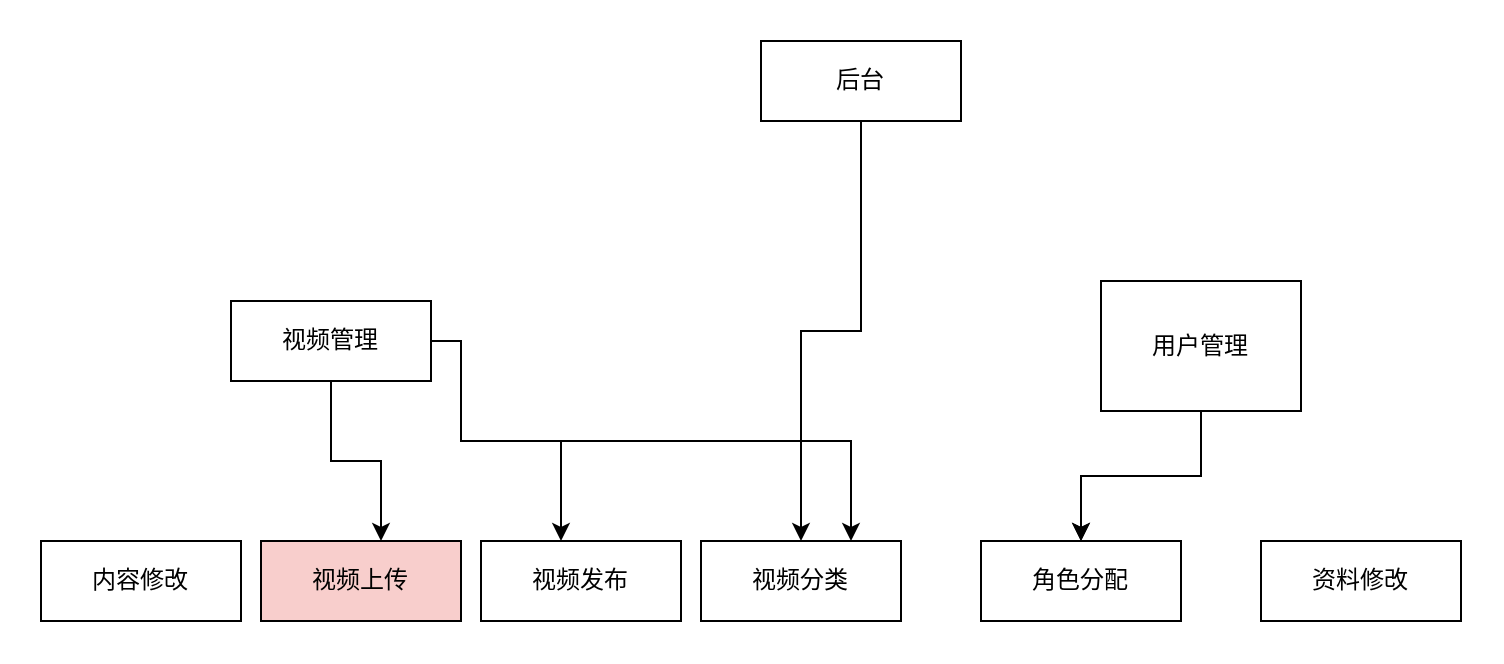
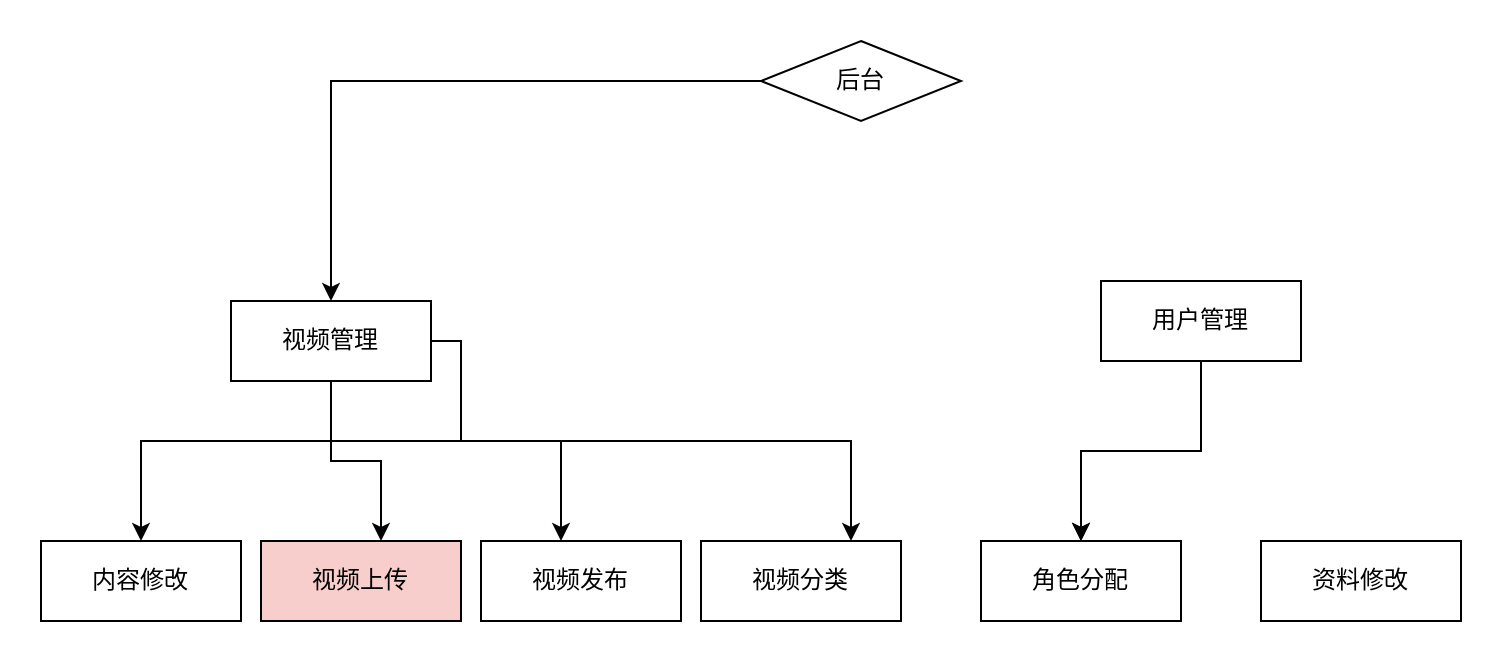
  <mxCell id="0" />
  <mxCell id="1" parent="0" />
- <mxCell id="2" style="edgeStyle=orthogonalEdgeStyle;rounded=0;orthogonalLoop=1;jettySize=auto;html=1;" edge="1" parent="1" source="3" target="15"><mxGeometry relative="1" as="geometry" /></mxCell>
- <mxCell id="3" value="后台" style="rounded=0;whiteSpace=wrap;html=1;" vertex="1" parent="1"><mxGeometry x="380" y="20" width="100" height="40" as="geometry" /></mxCell>
+ <mxCell id="2" style="edgeStyle=orthogonalEdgeStyle;rounded=0;orthogonalLoop=1;jettySize=auto;html=1;" edge="1" parent="1" source="3" target="8"><mxGeometry relative="1" as="geometry" /></mxCell>
+ <mxCell id="3" value="后台" style="rhombus;whiteSpace=wrap;html=1;" vertex="1" parent="1"><mxGeometry x="380" y="20" width="100" height="40" as="geometry" /></mxCell>
+ <mxCell id="4" style="edgeStyle=orthogonalEdgeStyle;rounded=0;orthogonalLoop=1;jettySize=auto;html=1;entryX=0.5;entryY=0;entryDx=0;entryDy=0;" edge="1" parent="1" source="8" target="12"><mxGeometry relative="1" as="geometry"><Array as="points"><mxPoint x="230" y="220" /><mxPoint x="70" y="220" /></Array></mxGeometry></mxCell>
  <mxCell id="5" style="edgeStyle=orthogonalEdgeStyle;rounded=0;orthogonalLoop=1;jettySize=auto;html=1;entryX=0.6;entryY=0;entryDx=0;entryDy=0;entryPerimeter=0;" edge="1" parent="1" source="8" target="14"><mxGeometry relative="1" as="geometry" /></mxCell>
  <mxCell id="6" style="edgeStyle=orthogonalEdgeStyle;rounded=0;orthogonalLoop=1;jettySize=auto;html=1;" edge="1" parent="1" source="8" target="13"><mxGeometry relative="1" as="geometry"><Array as="points"><mxPoint x="230" y="220" /><mxPoint x="280" y="220" /></Array></mxGeometry></mxCell>
  <mxCell id="7" style="edgeStyle=orthogonalEdgeStyle;rounded=0;orthogonalLoop=1;jettySize=auto;html=1;" edge="1" parent="1"><mxGeometry relative="1" as="geometry"><mxPoint x="280" y="220" as="sourcePoint" /><mxPoint x="425" y="270" as="targetPoint" /><Array as="points"><mxPoint x="425" y="220" /></Array></mxGeometry></mxCell>
  <mxCell id="8" value="视频管理" style="rounded=0;whiteSpace=wrap;html=1;" vertex="1" parent="1"><mxGeometry x="115" y="150" width="100" height="40" as="geometry" /></mxCell>
  <mxCell id="9" value="" style="edgeStyle=orthogonalEdgeStyle;rounded=0;orthogonalLoop=1;jettySize=auto;html=1;" edge="1" parent="1" source="11" target="16"><mxGeometry relative="1" as="geometry" /></mxCell>
  <mxCell id="10" value="" style="edgeStyle=orthogonalEdgeStyle;rounded=0;orthogonalLoop=1;jettySize=auto;html=1;" edge="1" parent="1" source="11" target="16"><mxGeometry relative="1" as="geometry" /></mxCell>
- <mxCell id="11" value="用户管理" style="rounded=0;whiteSpace=wrap;html=1;" vertex="1" parent="1"><mxGeometry x="550" y="140" width="100" height="65" as="geometry" /></mxCell>
+ <mxCell id="11" value="用户管理" style="rounded=0;whiteSpace=wrap;html=1;" vertex="1" parent="1"><mxGeometry x="550" y="140" width="100" height="40" as="geometry" /></mxCell>
  <mxCell id="12" value="内容修改" style="rounded=0;whiteSpace=wrap;html=1;" vertex="1" parent="1"><mxGeometry x="20" y="270" width="100" height="40" as="geometry" /></mxCell>
  <mxCell id="13" value="视频发布" style="rounded=0;whiteSpace=wrap;html=1;" vertex="1" parent="1"><mxGeometry x="240" y="270" width="100" height="40" as="geometry" /></mxCell>
  <mxCell id="14" value="&lt;span style=&quot;font-family: &amp;#34;helvetica&amp;#34;&quot;&gt;视频上传&lt;/span&gt;" style="rounded=0;whiteSpace=wrap;html=1;fillColor=#f8cecc;" vertex="1" parent="1"><mxGeometry x="130" y="270" width="100" height="40" as="geometry" /></mxCell>
  <mxCell id="15" value="视频分类" style="rounded=0;whiteSpace=wrap;html=1;" vertex="1" parent="1"><mxGeometry x="350" y="270" width="100" height="40" as="geometry" /></mxCell>
  <mxCell id="16" value="角色分配" style="rounded=0;whiteSpace=wrap;html=1;" vertex="1" parent="1"><mxGeometry x="490" y="270" width="100" height="40" as="geometry" /></mxCell>
  <mxCell id="17" value="资料修改" style="rounded=0;whiteSpace=wrap;html=1;" vertex="1" parent="1"><mxGeometry x="630" y="270" width="100" height="40" as="geometry" /></mxCell>
